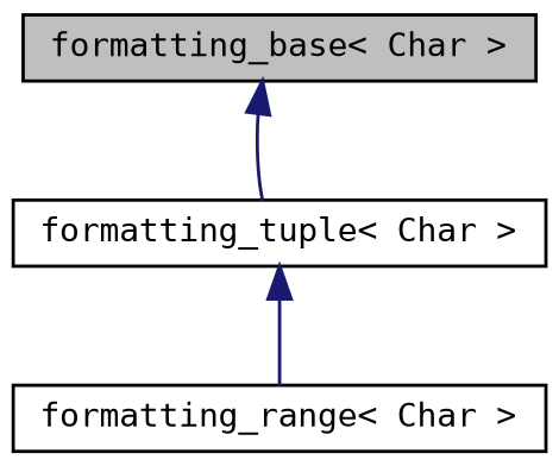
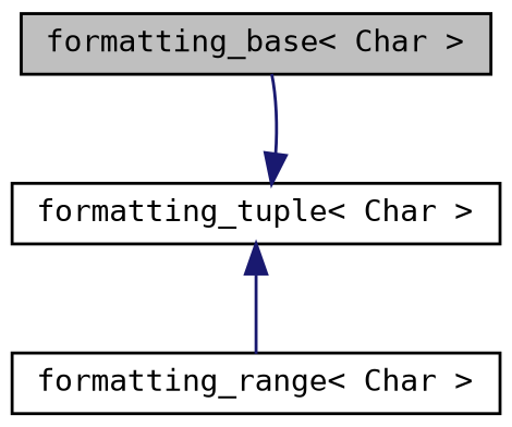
  digraph {
    fontname="DejaVu Sans Mono"
    node [color=black fillcolor=white fontname="DejaVu Sans Mono" fontsize=10 shape=record style=filled]
    edge [color=midnightblue dir=back fontname="DejaVu Sans Mono" fontsize=10 labelfontname=Helvetica labelfontsize=10 style=solid]
    n1 [fillcolor=grey75 fontcolor=black height=0.2 label="formatting_base\< Char \>" width=0.4]
    n2 [height=0.2 label="formatting_tuple\< Char \>" width=0.4]
    n3 [height=0.2 label="formatting_range\< Char \>" width=0.4]
-   n1 -> n2
+   n2 -> n1
    n2 -> n3
  }
